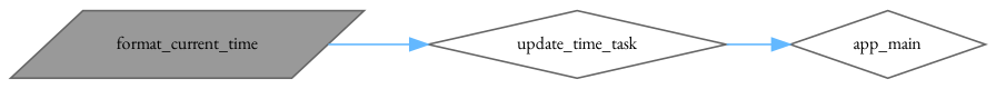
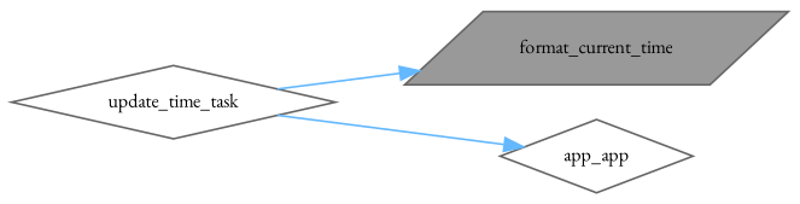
  digraph {
    fontname="EB Garamond"
    rankdir=RL
    node [color=grey40 fillcolor=white fontname="EB Garamond" fontsize=10 shape=diamond style=filled]
    edge [color=steelblue1 dir=back fontname="EB Garamond" fontsize=10 labelfontname=Helvetica labelfontsize=10 style=solid]
    n1 [color=gray40 fillcolor=grey60 fontcolor=black height=0.2 label=format_current_time shape=parallelogram width=0.4]
    n2 [height=0.2 label=update_time_task width=0.4]
-   n3 [height=0.2 label=app_main width=0.4]
-   n2 -> n1
+   n3 [height=0.2 label=app_app width=0.4]
+   n1 -> n2
    n3 -> n2
  }
